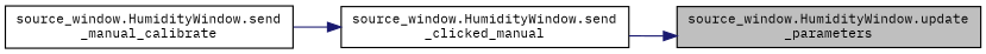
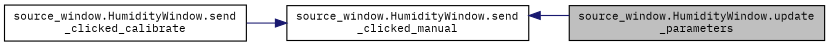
  digraph {
    fontname="IBM Plex Mono"
    rankdir=RL
    node [color=black fillcolor=white fontname="IBM Plex Mono" fontsize=10 shape=record style=filled]
    edge [color=midnightblue dir=back fontname="IBM Plex Mono" fontsize=10 labelfontname=Helvetica labelfontsize=10 style=solid]
    n1 [fillcolor=grey75 fontcolor=black height=0.2 label="source_window.HumidityWindow.update\l_parameters" width=0.4]
    n2 [height=0.2 label="source_window.HumidityWindow.send\l_clicked_manual" width=0.4]
-   n3 [height=0.2 label="source_window.HumidityWindow.send\l_manual_calibrate" width=0.4]
-   n1 -> n2
+   n3 [height=0.2 label="source_window.HumidityWindow.send\l_clicked_calibrate" width=0.4]
+   n2 -> n1
    n2 -> n3
  }
